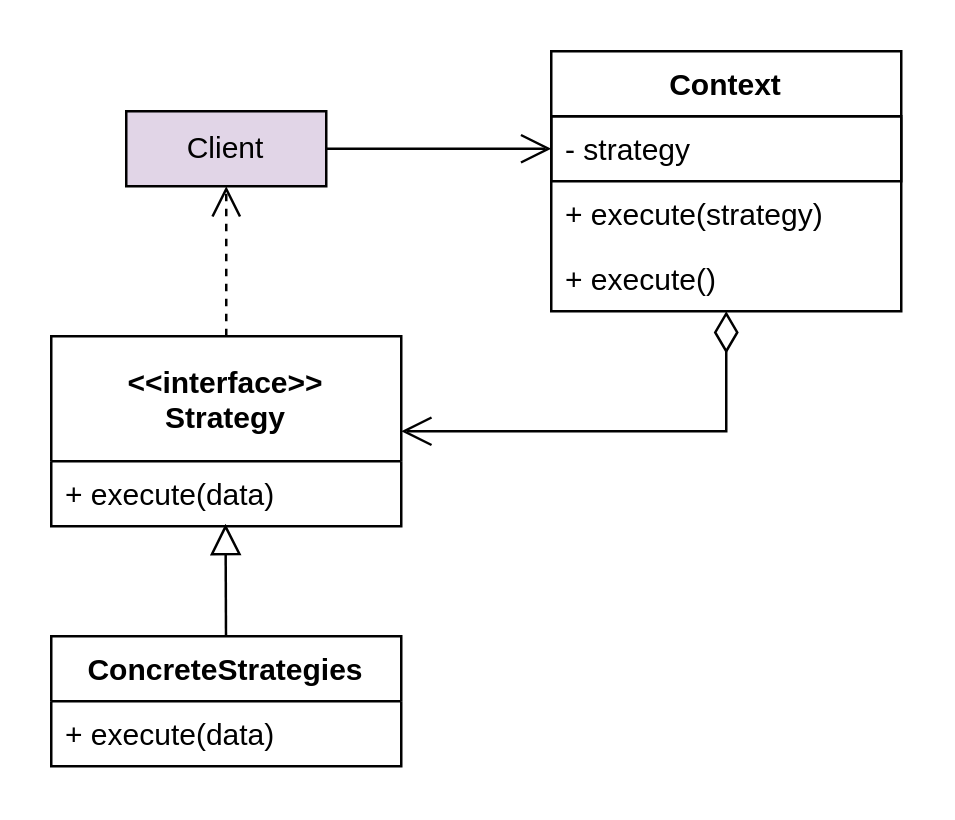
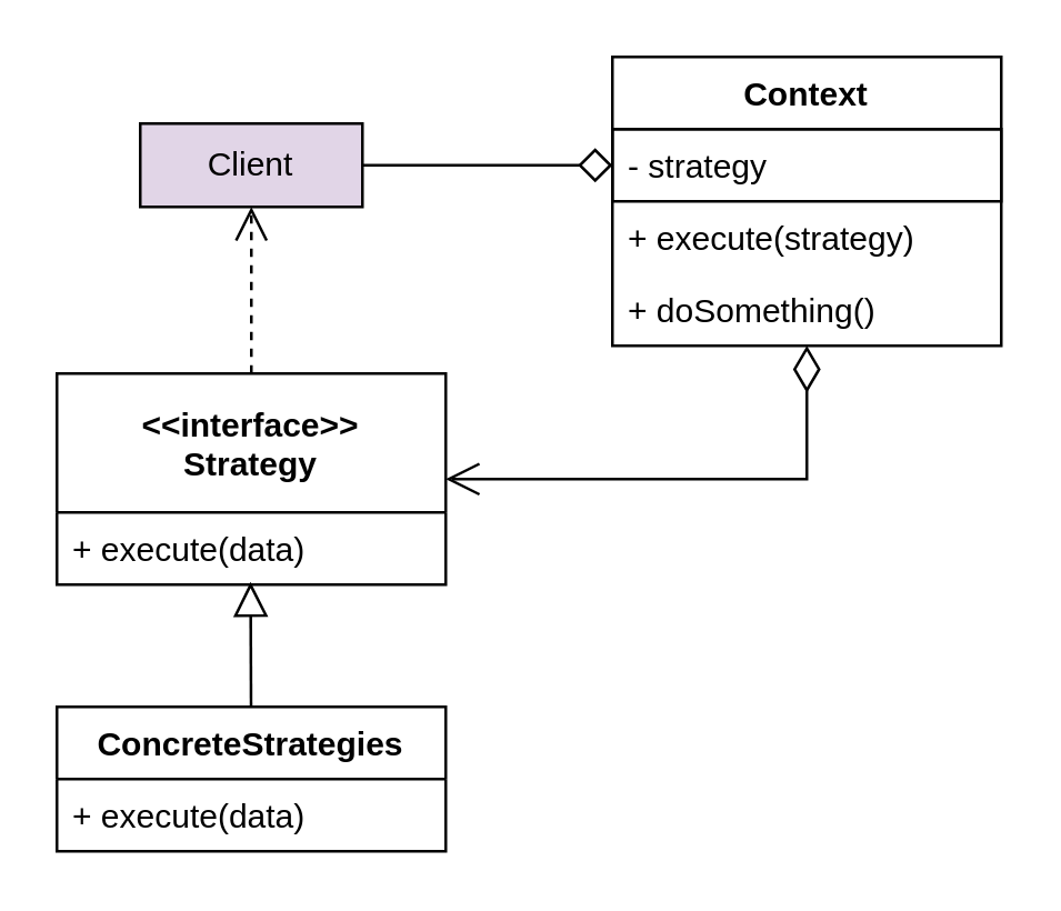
  <mxCell id="0" />
  <mxCell id="1" parent="0" />
- <mxCell id="2" style="edgeStyle=none;rounded=0;orthogonalLoop=1;jettySize=auto;html=1;fontFamily=Helvetica;endArrow=open;endFill=0;endSize=10;entryX=0;entryY=0.5;entryDx=0;entryDy=0;" edge="1" parent="1" source="3" target="12"><mxGeometry relative="1" as="geometry"><mxPoint x="210" y="50.789" as="targetPoint" /></mxGeometry></mxCell>
+ <mxCell id="2" style="edgeStyle=none;rounded=0;orthogonalLoop=1;jettySize=auto;html=1;fontFamily=Helvetica;endArrow=diamond;endFill=0;endSize=10;entryX=0;entryY=0.5;entryDx=0;entryDy=0;" edge="1" parent="1" source="3" target="12"><mxGeometry relative="1" as="geometry"><mxPoint x="210" y="50.789" as="targetPoint" /></mxGeometry></mxCell>
  <mxCell id="3" value="Client" style="rounded=0;whiteSpace=wrap;html=1;fontFamily=Helvetica;fillColor=#e1d5e7;" vertex="1" parent="1"><mxGeometry x="50" y="44" width="80" height="30" as="geometry" /></mxCell>
  <mxCell id="4" style="edgeStyle=orthogonalEdgeStyle;rounded=0;orthogonalLoop=1;jettySize=auto;html=1;entryX=0.5;entryY=1;entryDx=0;entryDy=0;fontFamily=Helvetica;endArrow=open;endFill=0;dashed=1;endSize=10;" edge="1" parent="1" source="5" target="3"><mxGeometry relative="1" as="geometry" /></mxCell>
  <mxCell id="5" value="&lt;&lt;interface&gt;&gt;&#10;Strategy" style="swimlane;fontStyle=1;childLayout=stackLayout;horizontal=1;startSize=50;fillColor=none;horizontalStack=0;resizeParent=1;resizeParentMax=0;resizeLast=0;collapsible=1;marginBottom=0;fontFamily=Helvetica;" vertex="1" parent="1"><mxGeometry x="20" y="134" width="140" height="76" as="geometry" /></mxCell>
  <mxCell id="6" value="+ execute(data)" style="text;strokeColor=none;fillColor=none;align=left;verticalAlign=top;spacingLeft=4;spacingRight=4;overflow=hidden;rotatable=0;points=[[0,0.5],[1,0.5]];portConstraint=eastwest;fontFamily=Helvetica;" vertex="1" parent="5"><mxGeometry y="50" width="140" height="26" as="geometry" /></mxCell>
  <mxCell id="7" style="rounded=0;orthogonalLoop=1;jettySize=auto;html=1;fontFamily=Helvetica;endArrow=block;endFill=0;entryX=0.498;entryY=0.962;entryDx=0;entryDy=0;entryPerimeter=0;endSize=10;" edge="1" parent="1" source="8" target="6"><mxGeometry relative="1" as="geometry"><mxPoint x="89" y="214" as="targetPoint" /></mxGeometry></mxCell>
  <mxCell id="8" value="ConcreteStrategies" style="swimlane;fontStyle=1;childLayout=stackLayout;horizontal=1;startSize=26;fillColor=none;horizontalStack=0;resizeParent=1;resizeParentMax=0;resizeLast=0;collapsible=1;marginBottom=0;fontFamily=Helvetica;" vertex="1" parent="1"><mxGeometry x="20" y="254" width="140" height="52" as="geometry" /></mxCell>
  <mxCell id="9" value="+ execute(data)" style="text;strokeColor=none;fillColor=none;align=left;verticalAlign=top;spacingLeft=4;spacingRight=4;overflow=hidden;rotatable=0;points=[[0,0.5],[1,0.5]];portConstraint=eastwest;fontFamily=Helvetica;" vertex="1" parent="8"><mxGeometry y="26" width="140" height="26" as="geometry" /></mxCell>
  <mxCell id="10" style="edgeStyle=orthogonalEdgeStyle;rounded=0;orthogonalLoop=1;jettySize=auto;html=1;entryX=1;entryY=0.5;entryDx=0;entryDy=0;fontFamily=Helvetica;endArrow=open;endFill=0;endSize=10;startArrow=diamondThin;startFill=0;startSize=14;" edge="1" parent="1" source="11" target="5"><mxGeometry relative="1" as="geometry"><Array as="points"><mxPoint x="290" y="172" /></Array></mxGeometry></mxCell>
  <mxCell id="11" value="Context" style="swimlane;fontStyle=1;childLayout=stackLayout;horizontal=1;startSize=26;fillColor=none;horizontalStack=0;resizeParent=1;resizeParentMax=0;resizeLast=0;collapsible=1;marginBottom=0;fontFamily=Helvetica;" vertex="1" parent="1"><mxGeometry x="220" y="20" width="140" height="104" as="geometry" /></mxCell>
  <mxCell id="12" value="- strategy" style="text;strokeColor=default;fillColor=none;align=left;verticalAlign=top;spacingLeft=4;spacingRight=4;overflow=hidden;rotatable=0;points=[[0,0.5],[1,0.5]];portConstraint=eastwest;fontFamily=Helvetica;" vertex="1" parent="11"><mxGeometry y="26" width="140" height="26" as="geometry" /></mxCell>
  <mxCell id="13" value="+ execute(strategy)" style="text;strokeColor=none;fillColor=none;align=left;verticalAlign=top;spacingLeft=4;spacingRight=4;overflow=hidden;rotatable=0;points=[[0,0.5],[1,0.5]];portConstraint=eastwest;fontFamily=Helvetica;" vertex="1" parent="11"><mxGeometry y="52" width="140" height="26" as="geometry" /></mxCell>
- <mxCell id="14" value="+ execute()" style="text;strokeColor=none;fillColor=none;align=left;verticalAlign=top;spacingLeft=4;spacingRight=4;overflow=hidden;rotatable=0;points=[[0,0.5],[1,0.5]];portConstraint=eastwest;fontFamily=Helvetica;" vertex="1" parent="11"><mxGeometry y="78" width="140" height="26" as="geometry" /></mxCell>
+ <mxCell id="14" value="+ doSomething()" style="text;strokeColor=none;fillColor=none;align=left;verticalAlign=top;spacingLeft=4;spacingRight=4;overflow=hidden;rotatable=0;points=[[0,0.5],[1,0.5]];portConstraint=eastwest;fontFamily=Helvetica;" vertex="1" parent="11"><mxGeometry y="78" width="140" height="26" as="geometry" /></mxCell>
